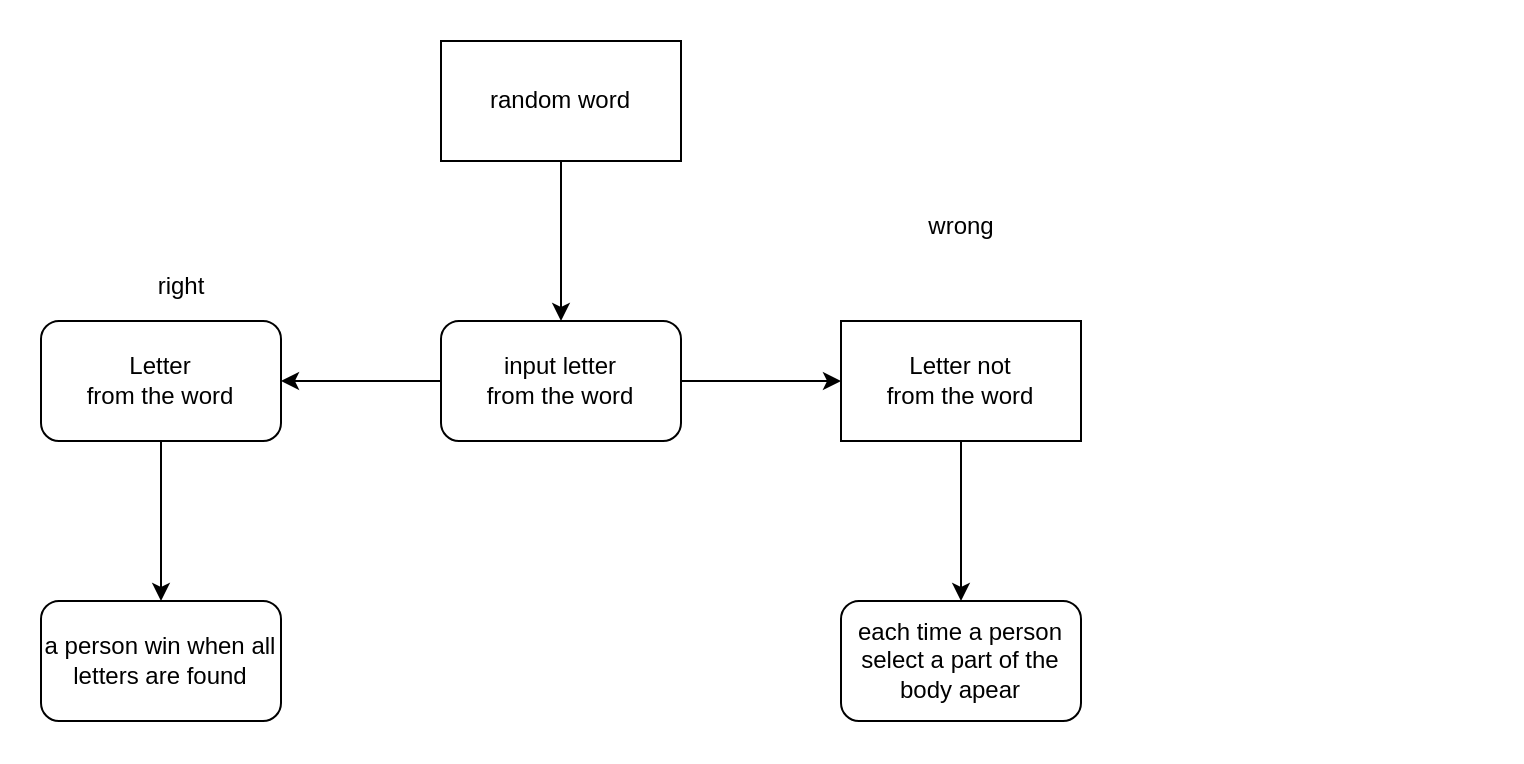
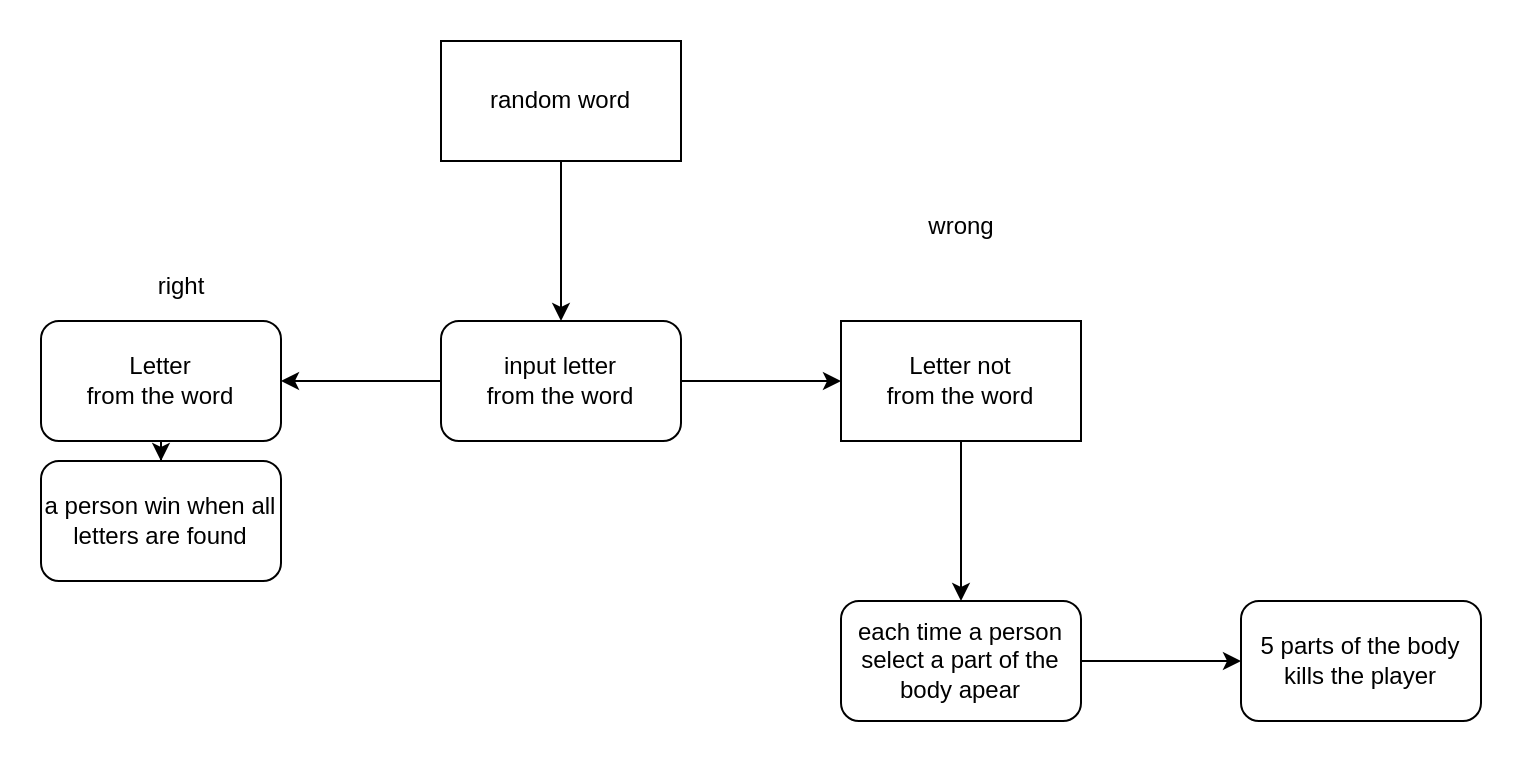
  <mxCell id="0" />
  <mxCell id="1" parent="0" />
  <mxCell id="2" value="" style="edgeStyle=orthogonalEdgeStyle;rounded=0;orthogonalLoop=1;jettySize=auto;html=1;" edge="1" parent="1" source="3" target="6"><mxGeometry relative="1" as="geometry" /></mxCell>
  <mxCell id="3" value="random word" style="whiteSpace=wrap;html=1;rounded=0;" vertex="1" parent="1"><mxGeometry x="220" y="20" width="120" height="60" as="geometry" /></mxCell>
  <mxCell id="4" value="" style="edgeStyle=orthogonalEdgeStyle;rounded=0;orthogonalLoop=1;jettySize=auto;html=1;" edge="1" parent="1" source="6" target="8"><mxGeometry relative="1" as="geometry" /></mxCell>
  <mxCell id="5" value="" style="edgeStyle=orthogonalEdgeStyle;rounded=0;orthogonalLoop=1;jettySize=auto;html=1;" edge="1" parent="1" source="6" target="10"><mxGeometry relative="1" as="geometry" /></mxCell>
  <mxCell id="6" value="&lt;div&gt;input letter&lt;/div&gt;&lt;div&gt;from the word&lt;br&gt;&lt;/div&gt;" style="rounded=1;whiteSpace=wrap;html=1;" vertex="1" parent="1"><mxGeometry x="220" y="160" width="120" height="60" as="geometry" /></mxCell>
  <mxCell id="7" value="" style="edgeStyle=orthogonalEdgeStyle;rounded=0;orthogonalLoop=1;jettySize=auto;html=1;" edge="1" parent="1" source="8" target="15"><mxGeometry relative="1" as="geometry" /></mxCell>
  <mxCell id="8" value="&lt;div&gt;Letter&lt;/div&gt;&lt;div&gt;from the word&lt;br&gt;&lt;/div&gt;" style="rounded=1;whiteSpace=wrap;html=1;" vertex="1" parent="1"><mxGeometry x="20" y="160" width="120" height="60" as="geometry" /></mxCell>
  <mxCell id="9" value="" style="edgeStyle=orthogonalEdgeStyle;rounded=0;orthogonalLoop=1;jettySize=auto;html=1;" edge="1" parent="1" source="10" target="14"><mxGeometry relative="1" as="geometry" /></mxCell>
  <mxCell id="10" value="&lt;div&gt;Letter not&lt;br&gt;&lt;/div&gt;&lt;div&gt;from the word&lt;br&gt;&lt;/div&gt;" style="whiteSpace=wrap;html=1;rounded=0;" vertex="1" parent="1"><mxGeometry x="420" y="160" width="120" height="60" as="geometry" /></mxCell>
  <mxCell id="11" value="right" style="text;html=1;align=center;verticalAlign=middle;resizable=0;points=[];autosize=1;strokeColor=none;fillColor=none;" vertex="1" parent="1"><mxGeometry x="65" y="128" width="50" height="30" as="geometry" /></mxCell>
  <mxCell id="12" value="wrong" style="text;html=1;align=center;verticalAlign=middle;resizable=0;points=[];autosize=1;strokeColor=none;fillColor=none;" vertex="1" parent="1"><mxGeometry x="450" y="98" width="60" height="30" as="geometry" /></mxCell>
+ <mxCell id="13" value="" style="edgeStyle=orthogonalEdgeStyle;rounded=0;orthogonalLoop=1;jettySize=auto;html=1;" edge="1" parent="1" source="14" target="16"><mxGeometry relative="1" as="geometry" /></mxCell>
  <mxCell id="14" value="each time a person select a part of the body apear" style="rounded=1;whiteSpace=wrap;html=1;" vertex="1" parent="1"><mxGeometry x="420" y="300" width="120" height="60" as="geometry" /></mxCell>
- <mxCell id="15" value="&lt;div&gt;a person win when all letters are found&lt;/div&gt;" style="rounded=1;whiteSpace=wrap;html=1;" vertex="1" parent="1"><mxGeometry x="20" y="300" width="120" height="60" as="geometry" /></mxCell>
+ <mxCell id="15" value="&lt;div&gt;a person win when all letters are found&lt;/div&gt;" style="rounded=1;whiteSpace=wrap;html=1;" vertex="1" parent="1"><mxGeometry x="20" y="230" width="120" height="60" as="geometry" /></mxCell>
+ <mxCell id="16" value="&lt;div&gt;5 parts of the body&lt;/div&gt;&lt;div&gt;kills the player&lt;br&gt;&lt;/div&gt;" style="rounded=1;whiteSpace=wrap;html=1;" vertex="1" parent="1"><mxGeometry x="620" y="300" width="120" height="60" as="geometry" /></mxCell>
